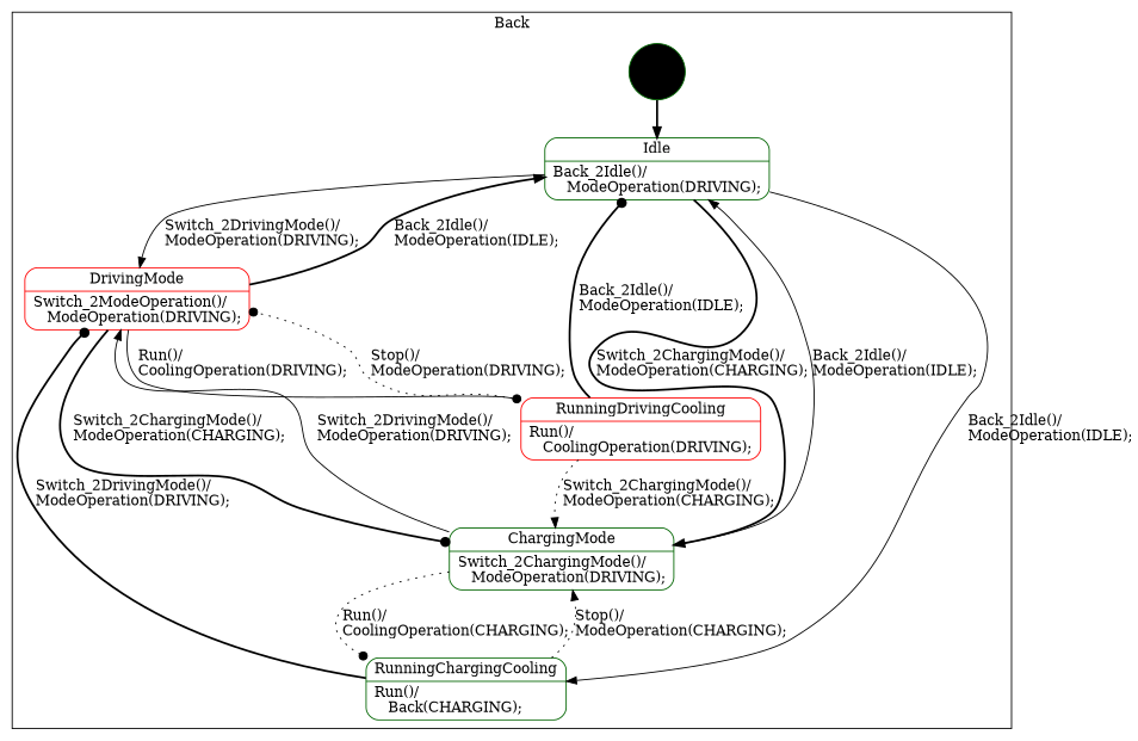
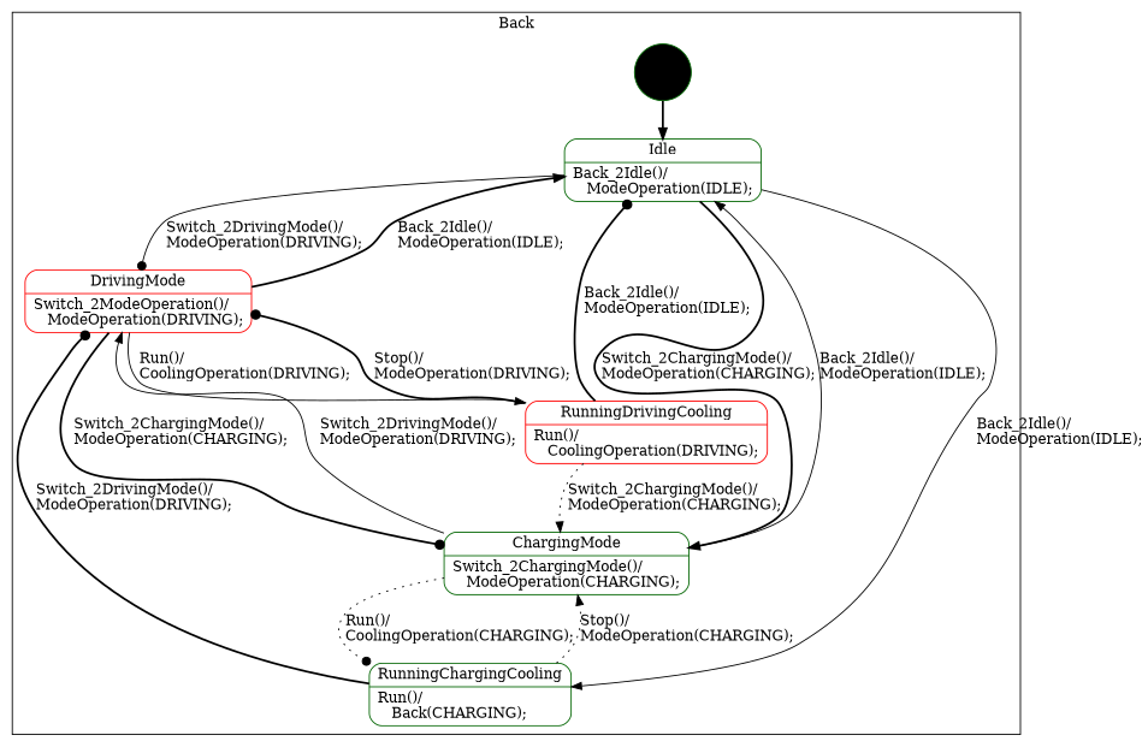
  digraph {
    node [color=darkgreen shape=Mrecord]
    edge [arrowhead=normal style=bold]
-   n1 [label="{Idle|Back_2Idle()/\l&nbsp;&nbsp;&nbsp;ModeOperation(DRIVING);\l}" width=1.5]
+   n1 [label="{Idle|Back_2Idle()/\l&nbsp;&nbsp;&nbsp;ModeOperation(IDLE);\l}" width=1.5]
    n2 [color=red label="{DrivingMode|Switch_2ModeOperation()/\l&nbsp;&nbsp;&nbsp;ModeOperation(DRIVING);\l}" width=1.5]
-   n3 [label="{ChargingMode|Switch_2ChargingMode()/\l&nbsp;&nbsp;&nbsp;ModeOperation(DRIVING);\l}" width=1.5]
+   n3 [label="{ChargingMode|Switch_2ChargingMode()/\l&nbsp;&nbsp;&nbsp;ModeOperation(CHARGING);\l}" width=1.5]
    n4 [color=red label="{RunningDrivingCooling|Run()/\l&nbsp;&nbsp;&nbsp;CoolingOperation(DRIVING);\l}" width=1.5]
    n5 [label="{RunningChargingCooling|Run()/\l&nbsp;&nbsp;&nbsp;Back(CHARGING);\l}" width=1.5]
    "%5" [fillcolor=black shape=circle style=filled width=0.25]
    subgraph cluster_1 {
      label=Back
      n1
      n2
      n3
      n4
      n5
      "%5"
    }
-   n1 -> n2 [label="Switch_2DrivingMode()/\lModeOperation(DRIVING);\l" style=solid]
+   n1 -> n2 [arrowhead=dot label="Switch_2DrivingMode()/\lModeOperation(DRIVING);\l" style=solid]
    n1 -> n3 [label="Switch_2ChargingMode()/\lModeOperation(CHARGING);\l"]
    n1 -> n5 [label="Back_2Idle()/\lModeOperation(IDLE);\l" style=solid]
    n2 -> n1 [label="Back_2Idle()/\lModeOperation(IDLE);\l"]
    n2 -> n3 [arrowhead=dot label="Switch_2ChargingMode()/\lModeOperation(CHARGING);\l"]
-   n2 -> n4 [arrowhead=dot label="Run()/\lCoolingOperation(DRIVING);\l" style=solid]
+   n2 -> n4 [label="Run()/\lCoolingOperation(DRIVING);\l" style=solid]
    n3 -> n1 [label="Back_2Idle()/\lModeOperation(IDLE);\l" style=solid]
    n3 -> n2 [label="Switch_2DrivingMode()/\lModeOperation(DRIVING);\l" style=solid]
    n3 -> n5 [arrowhead=dot label="Run()/\lCoolingOperation(CHARGING);\l" style=dotted]
    n4 -> n1 [arrowhead=dot label="Back_2Idle()/\lModeOperation(IDLE);\l"]
-   n4 -> n2 [arrowhead=dot label="Stop()/\lModeOperation(DRIVING);\l" style=dotted]
+   n4 -> n2 [arrowhead=dot label="Stop()/\lModeOperation(DRIVING);\l"]
    n4 -> n3 [label="Switch_2ChargingMode()/\lModeOperation(CHARGING);\l" style=dotted]
    n5 -> n2 [arrowhead=dot label="Switch_2DrivingMode()/\lModeOperation(DRIVING);\l"]
    n5 -> n3 [label="Stop()/\lModeOperation(CHARGING);\l" style=dotted]
    "%5" -> n1
  }
